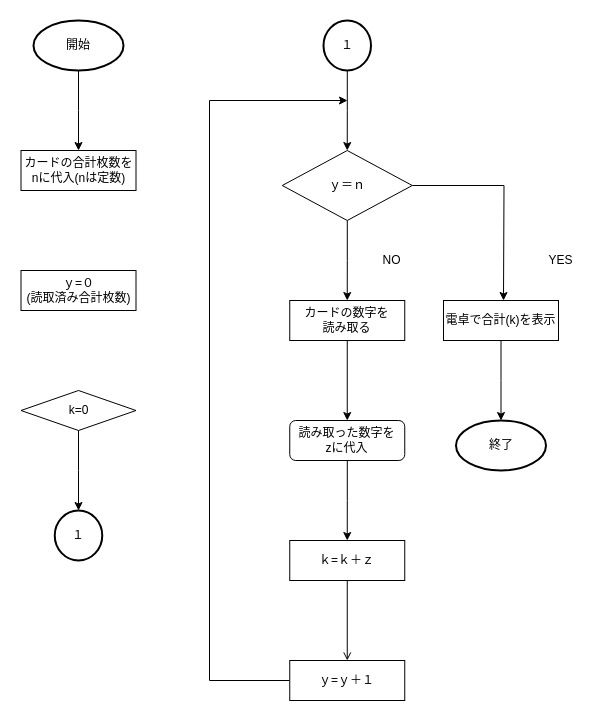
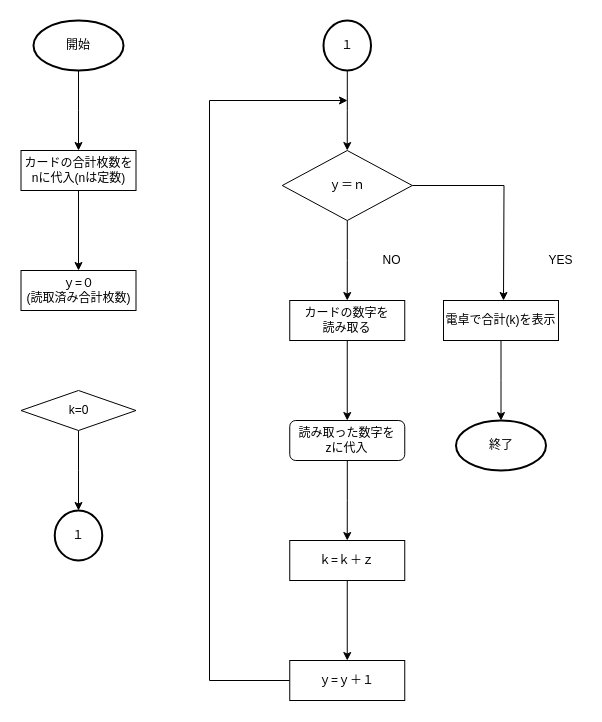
  <mxCell id="0" />
  <mxCell id="1" parent="0" />
  <mxCell id="2" value="" parent="1" edge="1" style="edgeStyle=orthogonalEdgeStyle;rounded=0;orthogonalLoop=1;jettySize=auto;html=1;" source="3"><mxGeometry as="geometry" relative="1"><mxPoint as="targetPoint" x="78" y="150" /></mxGeometry></mxCell>
  <mxCell id="3" value="開始" parent="1" style="strokeWidth=2;html=1;shape=mxgraph.flowchart.start_1;whiteSpace=wrap;direction=west;" vertex="1"><mxGeometry as="geometry" x="33" y="20" width="90" height="50" /></mxCell>
+ <mxCell id="4" value="" parent="1" edge="1" style="edgeStyle=orthogonalEdgeStyle;rounded=0;orthogonalLoop=1;jettySize=auto;html=1;" source="5" target="6"><mxGeometry as="geometry" relative="1" /></mxCell>
  <mxCell id="5" value="カードの合計枚数をnに代入(nは定数)" parent="1" style="rounded=0;whiteSpace=wrap;html=1;" vertex="1"><mxGeometry as="geometry" x="20.5" y="150" width="115" height="40" /></mxCell>
  <mxCell id="6" value="ｙ=０&lt;br&gt;(読取済み合計枚数)" parent="1" style="rounded=0;whiteSpace=wrap;html=1;" vertex="1"><mxGeometry as="geometry" x="20.5" y="270" width="115" height="40" /></mxCell>
  <mxCell id="7" value="" parent="1" edge="1" style="edgeStyle=orthogonalEdgeStyle;rounded=0;orthogonalLoop=1;jettySize=auto;html=1;" source="8"><mxGeometry as="geometry" relative="1"><mxPoint as="targetPoint" x="78" y="510" /></mxGeometry></mxCell>
  <mxCell id="8" value="k=0" parent="1" style="rhombus;whiteSpace=wrap;html=1;" vertex="1"><mxGeometry as="geometry" x="20.5" y="390" width="115" height="40" /></mxCell>
  <mxCell id="9" value="" parent="1" edge="1" style="edgeStyle=orthogonalEdgeStyle;rounded=0;orthogonalLoop=1;jettySize=auto;html=1;" source="11"><mxGeometry as="geometry" relative="1"><mxPoint as="targetPoint" x="346.75" y="300" /></mxGeometry></mxCell>
  <mxCell id="10" value="" parent="1" edge="1" style="edgeStyle=orthogonalEdgeStyle;rounded=0;orthogonalLoop=1;jettySize=auto;html=1;" source="11"><mxGeometry as="geometry" relative="1"><mxPoint as="targetPoint" x="503" y="300" /></mxGeometry></mxCell>
  <mxCell id="11" value="ｙ＝ｎ" parent="1" style="rhombus;whiteSpace=wrap;html=1;" vertex="1"><mxGeometry as="geometry" x="281.75" y="150" width="130" height="70" /></mxCell>
  <mxCell id="12" value="" parent="1" edge="1" style="edgeStyle=orthogonalEdgeStyle;rounded=0;orthogonalLoop=1;jettySize=auto;html=1;" source="13" target="15"><mxGeometry as="geometry" relative="1" /></mxCell>
  <mxCell id="13" value="カードの数字を&lt;br&gt;読み取る" parent="1" style="rounded=0;whiteSpace=wrap;html=1;" vertex="1"><mxGeometry as="geometry" x="289.25" y="300" width="115" height="40" /></mxCell>
  <mxCell id="14" value="" parent="1" edge="1" style="edgeStyle=orthogonalEdgeStyle;rounded=0;orthogonalLoop=1;jettySize=auto;html=1;" source="15"><mxGeometry as="geometry" relative="1"><mxPoint as="targetPoint" x="346.75" y="540" /></mxGeometry></mxCell>
  <mxCell id="15" value="読み取った数字を&lt;br&gt;zに代入" parent="1" style="whiteSpace=wrap;html=1;rounded=1;" vertex="1"><mxGeometry as="geometry" x="289.25" y="420" width="115" height="40" /></mxCell>
  <mxCell id="16" value="１" parent="1" style="strokeWidth=2;html=1;shape=mxgraph.flowchart.start_2;whiteSpace=wrap;" vertex="1"><mxGeometry as="geometry" x="54.25" y="510" width="47.5" height="50" /></mxCell>
  <mxCell id="17" value="" parent="1" edge="1" style="edgeStyle=orthogonalEdgeStyle;rounded=0;orthogonalLoop=1;jettySize=auto;html=1;" source="18"><mxGeometry as="geometry" relative="1"><mxPoint as="targetPoint" x="346.75" y="150" /></mxGeometry></mxCell>
  <mxCell id="18" value="１" parent="1" style="strokeWidth=2;html=1;shape=mxgraph.flowchart.start_2;whiteSpace=wrap;" vertex="1"><mxGeometry as="geometry" x="323" y="20" width="47.5" height="50" /></mxCell>
- <mxCell id="19" value="" parent="1" edge="1" style="edgeStyle=orthogonalEdgeStyle;rounded=0;orthogonalLoop=1;jettySize=auto;html=1;endArrow=open;" source="20" target="22"><mxGeometry as="geometry" relative="1" /></mxCell>
+ <mxCell id="19" value="" parent="1" edge="1" style="edgeStyle=orthogonalEdgeStyle;rounded=0;orthogonalLoop=1;jettySize=auto;html=1;" source="20" target="22"><mxGeometry as="geometry" relative="1" /></mxCell>
  <mxCell id="20" value="ｋ=ｋ＋ｚ" parent="1" style="rounded=0;whiteSpace=wrap;html=1;" vertex="1"><mxGeometry as="geometry" x="289.25" y="540" width="115" height="40" /></mxCell>
  <mxCell id="21" value="" parent="1" edge="1" style="edgeStyle=orthogonalEdgeStyle;rounded=0;orthogonalLoop=1;jettySize=auto;html=1;" source="22"><mxGeometry as="geometry" relative="1"><mxPoint as="targetPoint" x="347" y="100" /><Array as="points"><mxPoint x="209" y="680" /></Array></mxGeometry></mxCell>
  <mxCell id="22" value="ｙ=ｙ＋１" parent="1" style="rounded=0;whiteSpace=wrap;html=1;" vertex="1"><mxGeometry as="geometry" x="289.25" y="660" width="115" height="40" /></mxCell>
  <mxCell id="23" value="" parent="1" edge="1" style="edgeStyle=orthogonalEdgeStyle;rounded=0;orthogonalLoop=1;jettySize=auto;html=1;" source="24"><mxGeometry as="geometry" relative="1"><mxPoint as="targetPoint" x="500.5" y="420" /></mxGeometry></mxCell>
  <mxCell id="24" value="電卓で合計(k)を表示" parent="1" style="rounded=0;whiteSpace=wrap;html=1;" vertex="1"><mxGeometry as="geometry" x="443" y="300" width="115" height="40" /></mxCell>
  <mxCell id="25" value="終了" parent="1" style="strokeWidth=2;html=1;shape=mxgraph.flowchart.start_1;whiteSpace=wrap;direction=west;" vertex="1"><mxGeometry as="geometry" x="455.5" y="420" width="90" height="50" /></mxCell>
  <mxCell id="26" value="NO" parent="1" style="text;html=1;align=center;verticalAlign=middle;resizable=0;points=[];autosize=1;" vertex="1"><mxGeometry as="geometry" x="375.5" y="250" width="30" height="20" /></mxCell>
  <mxCell id="27" value="YES" parent="1" style="text;html=1;align=center;verticalAlign=middle;resizable=0;points=[];autosize=1;" vertex="1"><mxGeometry as="geometry" x="540" y="250" width="40" height="20" /></mxCell>
